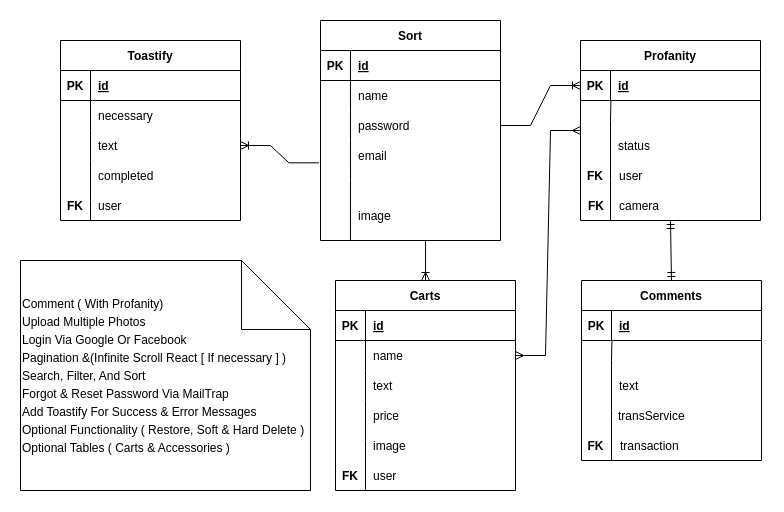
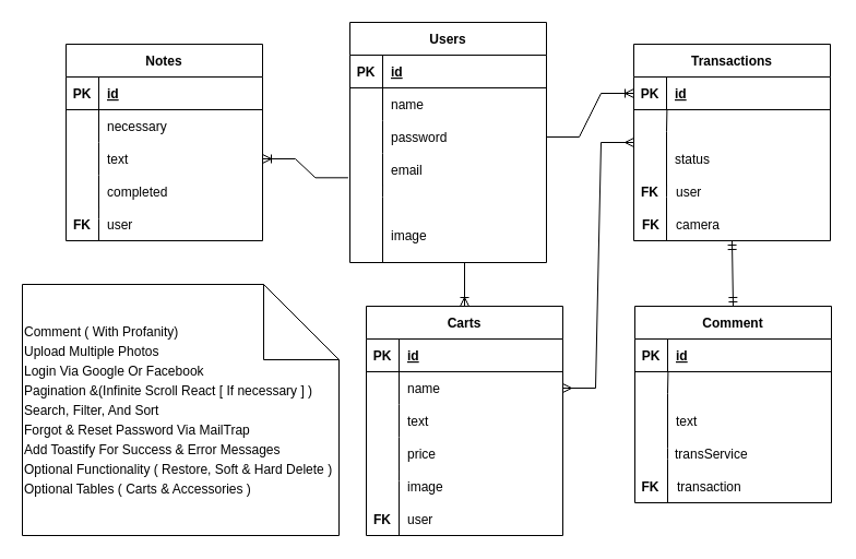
  <mxCell id="0" />
  <mxCell id="1" parent="0" />
- <mxCell id="2" value="Sort" style="shape=table;startSize=30;container=1;collapsible=1;childLayout=tableLayout;fixedRows=1;rowLines=0;fontStyle=1;align=center;resizeLast=1;" parent="1" vertex="1"><mxGeometry x="320" y="20" width="180" height="220" as="geometry" /></mxCell>
+ <mxCell id="2" value="Users" style="shape=table;startSize=30;container=1;collapsible=1;childLayout=tableLayout;fixedRows=1;rowLines=0;fontStyle=1;align=center;resizeLast=1;" parent="1" vertex="1"><mxGeometry x="320" y="20" width="180" height="220" as="geometry" /></mxCell>
  <mxCell id="3" value="" style="shape=tableRow;horizontal=0;startSize=0;swimlaneHead=0;swimlaneBody=0;fillColor=none;collapsible=0;dropTarget=0;points=[[0,0.5],[1,0.5]];portConstraint=eastwest;top=0;left=0;right=0;bottom=1;" parent="2" vertex="1"><mxGeometry y="30" width="180" height="30" as="geometry" /></mxCell>
  <mxCell id="4" value="PK" style="shape=partialRectangle;connectable=0;fillColor=none;top=0;left=0;bottom=0;right=0;fontStyle=1;overflow=hidden;" parent="3" vertex="1"><mxGeometry width="30" height="30" as="geometry"><mxRectangle width="30" height="30" as="alternateBounds" /></mxGeometry></mxCell>
  <mxCell id="5" value="id" style="shape=partialRectangle;connectable=0;fillColor=none;top=0;left=0;bottom=0;right=0;align=left;spacingLeft=6;fontStyle=5;overflow=hidden;" parent="3" vertex="1"><mxGeometry x="30" width="150" height="30" as="geometry"><mxRectangle width="150" height="30" as="alternateBounds" /></mxGeometry></mxCell>
  <mxCell id="6" value="" style="shape=tableRow;horizontal=0;startSize=0;swimlaneHead=0;swimlaneBody=0;fillColor=none;collapsible=0;dropTarget=0;points=[[0,0.5],[1,0.5]];portConstraint=eastwest;top=0;left=0;right=0;bottom=0;" parent="2" vertex="1"><mxGeometry y="60" width="180" height="30" as="geometry" /></mxCell>
  <mxCell id="7" value="" style="shape=partialRectangle;connectable=0;fillColor=none;top=0;left=0;bottom=0;right=0;editable=1;overflow=hidden;" parent="6" vertex="1"><mxGeometry width="30" height="30" as="geometry"><mxRectangle width="30" height="30" as="alternateBounds" /></mxGeometry></mxCell>
  <mxCell id="8" value="name" style="shape=partialRectangle;connectable=0;fillColor=none;top=0;left=0;bottom=0;right=0;align=left;spacingLeft=6;overflow=hidden;" parent="6" vertex="1"><mxGeometry x="30" width="150" height="30" as="geometry"><mxRectangle width="150" height="30" as="alternateBounds" /></mxGeometry></mxCell>
  <mxCell id="9" value="" style="shape=tableRow;horizontal=0;startSize=0;swimlaneHead=0;swimlaneBody=0;fillColor=none;collapsible=0;dropTarget=0;points=[[0,0.5],[1,0.5]];portConstraint=eastwest;top=0;left=0;right=0;bottom=0;" parent="2" vertex="1"><mxGeometry y="90" width="180" height="30" as="geometry" /></mxCell>
  <mxCell id="10" value="" style="shape=partialRectangle;connectable=0;fillColor=none;top=0;left=0;bottom=0;right=0;editable=1;overflow=hidden;" parent="9" vertex="1"><mxGeometry width="30" height="30" as="geometry"><mxRectangle width="30" height="30" as="alternateBounds" /></mxGeometry></mxCell>
  <mxCell id="11" value="password" style="shape=partialRectangle;connectable=0;fillColor=none;top=0;left=0;bottom=0;right=0;align=left;spacingLeft=6;overflow=hidden;" parent="9" vertex="1"><mxGeometry x="30" width="150" height="30" as="geometry"><mxRectangle width="150" height="30" as="alternateBounds" /></mxGeometry></mxCell>
  <mxCell id="12" value="" style="shape=tableRow;horizontal=0;startSize=0;swimlaneHead=0;swimlaneBody=0;fillColor=none;collapsible=0;dropTarget=0;points=[[0,0.5],[1,0.5]];portConstraint=eastwest;top=0;left=0;right=0;bottom=0;" parent="2" vertex="1"><mxGeometry y="120" width="180" height="30" as="geometry" /></mxCell>
  <mxCell id="13" value="" style="shape=partialRectangle;connectable=0;fillColor=none;top=0;left=0;bottom=0;right=0;editable=1;overflow=hidden;" parent="12" vertex="1"><mxGeometry width="30" height="30" as="geometry"><mxRectangle width="30" height="30" as="alternateBounds" /></mxGeometry></mxCell>
  <mxCell id="14" value="email" style="shape=partialRectangle;connectable=0;fillColor=none;top=0;left=0;bottom=0;right=0;align=left;spacingLeft=6;overflow=hidden;" parent="12" vertex="1"><mxGeometry x="30" width="150" height="30" as="geometry"><mxRectangle width="150" height="30" as="alternateBounds" /></mxGeometry></mxCell>
  <mxCell id="15" value="" style="endArrow=none;html=1;rounded=0;exitX=0.167;exitY=0.96;exitDx=0;exitDy=0;exitPerimeter=0;" parent="1" source="12" edge="1"><mxGeometry relative="1" as="geometry"><mxPoint x="290" y="200" as="sourcePoint" /><mxPoint x="350" y="240" as="targetPoint" /><Array as="points"><mxPoint x="350" y="180" /></Array></mxGeometry></mxCell>
  <mxCell id="16" value="Carts" style="shape=table;startSize=30;container=1;collapsible=1;childLayout=tableLayout;fixedRows=1;rowLines=0;fontStyle=1;align=center;resizeLast=1;" parent="1" vertex="1"><mxGeometry x="335" y="280" width="180" height="210" as="geometry" /></mxCell>
  <mxCell id="17" value="" style="shape=tableRow;horizontal=0;startSize=0;swimlaneHead=0;swimlaneBody=0;fillColor=none;collapsible=0;dropTarget=0;points=[[0,0.5],[1,0.5]];portConstraint=eastwest;top=0;left=0;right=0;bottom=1;" parent="16" vertex="1"><mxGeometry y="30" width="180" height="30" as="geometry" /></mxCell>
  <mxCell id="18" value="PK" style="shape=partialRectangle;connectable=0;fillColor=none;top=0;left=0;bottom=0;right=0;fontStyle=1;overflow=hidden;" parent="17" vertex="1"><mxGeometry width="30" height="30" as="geometry"><mxRectangle width="30" height="30" as="alternateBounds" /></mxGeometry></mxCell>
  <mxCell id="19" value="id" style="shape=partialRectangle;connectable=0;fillColor=none;top=0;left=0;bottom=0;right=0;align=left;spacingLeft=6;fontStyle=5;overflow=hidden;" parent="17" vertex="1"><mxGeometry x="30" width="150" height="30" as="geometry"><mxRectangle width="150" height="30" as="alternateBounds" /></mxGeometry></mxCell>
  <mxCell id="20" value="" style="shape=tableRow;horizontal=0;startSize=0;swimlaneHead=0;swimlaneBody=0;fillColor=none;collapsible=0;dropTarget=0;points=[[0,0.5],[1,0.5]];portConstraint=eastwest;top=0;left=0;right=0;bottom=0;" parent="16" vertex="1"><mxGeometry y="60" width="180" height="30" as="geometry" /></mxCell>
  <mxCell id="21" value="" style="shape=partialRectangle;connectable=0;fillColor=none;top=0;left=0;bottom=0;right=0;editable=1;overflow=hidden;" parent="20" vertex="1"><mxGeometry width="30" height="30" as="geometry"><mxRectangle width="30" height="30" as="alternateBounds" /></mxGeometry></mxCell>
  <mxCell id="22" value="name" style="shape=partialRectangle;connectable=0;fillColor=none;top=0;left=0;bottom=0;right=0;align=left;spacingLeft=6;overflow=hidden;" parent="20" vertex="1"><mxGeometry x="30" width="150" height="30" as="geometry"><mxRectangle width="150" height="30" as="alternateBounds" /></mxGeometry></mxCell>
  <mxCell id="23" value="" style="shape=tableRow;horizontal=0;startSize=0;swimlaneHead=0;swimlaneBody=0;fillColor=none;collapsible=0;dropTarget=0;points=[[0,0.5],[1,0.5]];portConstraint=eastwest;top=0;left=0;right=0;bottom=0;" parent="16" vertex="1"><mxGeometry y="90" width="180" height="30" as="geometry" /></mxCell>
  <mxCell id="24" value="" style="shape=partialRectangle;connectable=0;fillColor=none;top=0;left=0;bottom=0;right=0;editable=1;overflow=hidden;" parent="23" vertex="1"><mxGeometry width="30" height="30" as="geometry"><mxRectangle width="30" height="30" as="alternateBounds" /></mxGeometry></mxCell>
  <mxCell id="25" value="text" style="shape=partialRectangle;connectable=0;fillColor=none;top=0;left=0;bottom=0;right=0;align=left;spacingLeft=6;overflow=hidden;" parent="23" vertex="1"><mxGeometry x="30" width="150" height="30" as="geometry"><mxRectangle width="150" height="30" as="alternateBounds" /></mxGeometry></mxCell>
  <mxCell id="26" value="" style="shape=tableRow;horizontal=0;startSize=0;swimlaneHead=0;swimlaneBody=0;fillColor=none;collapsible=0;dropTarget=0;points=[[0,0.5],[1,0.5]];portConstraint=eastwest;top=0;left=0;right=0;bottom=0;" parent="16" vertex="1"><mxGeometry y="120" width="180" height="30" as="geometry" /></mxCell>
  <mxCell id="27" value="" style="shape=partialRectangle;connectable=0;fillColor=none;top=0;left=0;bottom=0;right=0;editable=1;overflow=hidden;" parent="26" vertex="1"><mxGeometry width="30" height="30" as="geometry"><mxRectangle width="30" height="30" as="alternateBounds" /></mxGeometry></mxCell>
  <mxCell id="28" value="price" style="shape=partialRectangle;connectable=0;fillColor=none;top=0;left=0;bottom=0;right=0;align=left;spacingLeft=6;overflow=hidden;" parent="26" vertex="1"><mxGeometry x="30" width="150" height="30" as="geometry"><mxRectangle width="150" height="30" as="alternateBounds" /></mxGeometry></mxCell>
  <mxCell id="29" value="" style="endArrow=none;html=1;rounded=0;exitX=0.167;exitY=0.96;exitDx=0;exitDy=0;exitPerimeter=0;" parent="1" source="26" edge="1"><mxGeometry relative="1" as="geometry"><mxPoint x="305" y="460" as="sourcePoint" /><mxPoint x="365" y="490" as="targetPoint" /><Array as="points"><mxPoint x="365" y="440" /></Array></mxGeometry></mxCell>
  <mxCell id="30" value="user" style="shape=partialRectangle;connectable=0;fillColor=none;top=0;left=0;bottom=0;right=0;align=left;spacingLeft=6;overflow=hidden;fontStyle=0" parent="1" vertex="1"><mxGeometry x="365" y="460" width="150" height="30" as="geometry"><mxRectangle width="150" height="30" as="alternateBounds" /></mxGeometry></mxCell>
  <mxCell id="31" value="image" style="shape=partialRectangle;connectable=0;fillColor=none;top=0;left=0;bottom=0;right=0;align=left;spacingLeft=6;overflow=hidden;" parent="1" vertex="1"><mxGeometry x="365" y="430" width="150" height="30" as="geometry"><mxRectangle width="150" height="30" as="alternateBounds" /></mxGeometry></mxCell>
- <mxCell id="32" value="Profanity" style="shape=table;startSize=30;container=1;collapsible=1;childLayout=tableLayout;fixedRows=1;rowLines=0;fontStyle=1;align=center;resizeLast=1;" parent="1" vertex="1"><mxGeometry x="580" y="40" width="180" height="180" as="geometry" /></mxCell>
+ <mxCell id="32" value="Transactions" style="shape=table;startSize=30;container=1;collapsible=1;childLayout=tableLayout;fixedRows=1;rowLines=0;fontStyle=1;align=center;resizeLast=1;" parent="1" vertex="1"><mxGeometry x="580" y="40" width="180" height="180" as="geometry" /></mxCell>
  <mxCell id="33" value="" style="shape=tableRow;horizontal=0;startSize=0;swimlaneHead=0;swimlaneBody=0;fillColor=none;collapsible=0;dropTarget=0;points=[[0,0.5],[1,0.5]];portConstraint=eastwest;top=0;left=0;right=0;bottom=1;" parent="32" vertex="1"><mxGeometry y="30" width="180" height="30" as="geometry" /></mxCell>
  <mxCell id="34" value="PK" style="shape=partialRectangle;connectable=0;fillColor=none;top=0;left=0;bottom=0;right=0;fontStyle=1;overflow=hidden;" parent="33" vertex="1"><mxGeometry width="30" height="30" as="geometry"><mxRectangle width="30" height="30" as="alternateBounds" /></mxGeometry></mxCell>
  <mxCell id="35" value="id" style="shape=partialRectangle;connectable=0;fillColor=none;top=0;left=0;bottom=0;right=0;align=left;spacingLeft=6;fontStyle=5;overflow=hidden;" parent="33" vertex="1"><mxGeometry x="30" width="150" height="30" as="geometry"><mxRectangle width="150" height="30" as="alternateBounds" /></mxGeometry></mxCell>
  <mxCell id="36" value="" style="endArrow=none;html=1;rounded=0;exitX=0.169;exitY=1.002;exitDx=0;exitDy=0;exitPerimeter=0;" parent="1" source="33" edge="1"><mxGeometry relative="1" as="geometry"><mxPoint x="615" y="109" as="sourcePoint" /><mxPoint x="610" y="170" as="targetPoint" /><Array as="points"><mxPoint x="610" y="120" /></Array></mxGeometry></mxCell>
  <mxCell id="37" value="status" style="shape=partialRectangle;connectable=0;fillColor=none;top=0;left=0;bottom=0;right=0;align=left;spacingLeft=6;fontStyle=0;overflow=hidden;" parent="1" vertex="1"><mxGeometry x="610" y="130" width="150" height="30" as="geometry"><mxRectangle width="150" height="30" as="alternateBounds" /></mxGeometry></mxCell>
  <mxCell id="38" value="FK" style="shape=partialRectangle;connectable=0;fillColor=none;top=0;left=0;bottom=0;right=0;fontStyle=1;overflow=hidden;" parent="1" vertex="1"><mxGeometry x="335" y="460" width="30" height="30" as="geometry"><mxRectangle width="30" height="30" as="alternateBounds" /></mxGeometry></mxCell>
  <mxCell id="39" value="" style="endArrow=none;html=1;rounded=0;exitX=0.167;exitY=0.96;exitDx=0;exitDy=0;exitPerimeter=0;" parent="1" edge="1"><mxGeometry relative="1" as="geometry"><mxPoint x="610.06" y="168.8" as="sourcePoint" /><mxPoint x="610" y="220" as="targetPoint" /><Array as="points"><mxPoint x="610" y="180" /></Array></mxGeometry></mxCell>
  <mxCell id="40" value="user" style="shape=partialRectangle;connectable=0;fillColor=none;top=0;left=0;bottom=0;right=0;align=left;spacingLeft=6;fontStyle=0;overflow=hidden;" parent="1" vertex="1"><mxGeometry x="611" y="160" width="150" height="30" as="geometry"><mxRectangle width="150" height="30" as="alternateBounds" /></mxGeometry></mxCell>
  <mxCell id="41" value="FK" style="shape=partialRectangle;connectable=0;fillColor=none;top=0;left=0;bottom=0;right=0;fontStyle=1;overflow=hidden;" parent="1" vertex="1"><mxGeometry x="580" y="160" width="30" height="30" as="geometry"><mxRectangle width="30" height="30" as="alternateBounds" /></mxGeometry></mxCell>
  <mxCell id="42" value="" style="edgeStyle=entityRelationEdgeStyle;fontSize=12;html=1;endArrow=ERoneToMany;rounded=0;" parent="1" source="9" target="33" edge="1"><mxGeometry width="100" height="100" relative="1" as="geometry"><mxPoint x="765" y="125" as="sourcePoint" /><mxPoint x="590" y="260" as="targetPoint" /></mxGeometry></mxCell>
  <mxCell id="43" value="" style="edgeStyle=entityRelationEdgeStyle;fontSize=12;html=1;endArrow=ERmany;startArrow=ERmany;rounded=0;entryX=0;entryY=0.5;entryDx=0;entryDy=0;" parent="1" source="20" target="32" edge="1"><mxGeometry width="100" height="100" relative="1" as="geometry"><mxPoint x="755" y="300" as="sourcePoint" /><mxPoint x="795" y="300" as="targetPoint" /></mxGeometry></mxCell>
  <mxCell id="44" value="image" style="shape=partialRectangle;connectable=0;fillColor=none;top=0;left=0;bottom=0;right=0;align=left;spacingLeft=6;overflow=hidden;" parent="1" vertex="1"><mxGeometry x="350" y="200" width="150" height="30" as="geometry"><mxRectangle width="150" height="30" as="alternateBounds" /></mxGeometry></mxCell>
  <mxCell id="45" value="camera" style="shape=partialRectangle;connectable=0;fillColor=none;top=0;left=0;bottom=0;right=0;align=left;spacingLeft=6;fontStyle=0;overflow=hidden;" parent="1" vertex="1"><mxGeometry x="611" y="190" width="150" height="30" as="geometry"><mxRectangle width="150" height="30" as="alternateBounds" /></mxGeometry></mxCell>
  <mxCell id="46" value="FK" style="shape=partialRectangle;connectable=0;fillColor=none;top=0;left=0;bottom=0;right=0;fontStyle=1;overflow=hidden;" parent="1" vertex="1"><mxGeometry x="581" y="190" width="30" height="30" as="geometry"><mxRectangle width="30" height="30" as="alternateBounds" /></mxGeometry></mxCell>
- <mxCell id="47" value="Toastify" style="shape=table;startSize=30;container=1;collapsible=1;childLayout=tableLayout;fixedRows=1;rowLines=0;fontStyle=1;align=center;resizeLast=1;" parent="1" vertex="1"><mxGeometry x="60" y="40" width="180" height="180" as="geometry" /></mxCell>
+ <mxCell id="47" value="Notes" style="shape=table;startSize=30;container=1;collapsible=1;childLayout=tableLayout;fixedRows=1;rowLines=0;fontStyle=1;align=center;resizeLast=1;" parent="1" vertex="1"><mxGeometry x="60" y="40" width="180" height="180" as="geometry" /></mxCell>
  <mxCell id="48" value="" style="shape=tableRow;horizontal=0;startSize=0;swimlaneHead=0;swimlaneBody=0;fillColor=none;collapsible=0;dropTarget=0;points=[[0,0.5],[1,0.5]];portConstraint=eastwest;top=0;left=0;right=0;bottom=1;" parent="47" vertex="1"><mxGeometry y="30" width="180" height="30" as="geometry" /></mxCell>
  <mxCell id="49" value="PK" style="shape=partialRectangle;connectable=0;fillColor=none;top=0;left=0;bottom=0;right=0;fontStyle=1;overflow=hidden;" parent="48" vertex="1"><mxGeometry width="30" height="30" as="geometry"><mxRectangle width="30" height="30" as="alternateBounds" /></mxGeometry></mxCell>
  <mxCell id="50" value="id" style="shape=partialRectangle;connectable=0;fillColor=none;top=0;left=0;bottom=0;right=0;align=left;spacingLeft=6;fontStyle=5;overflow=hidden;" parent="48" vertex="1"><mxGeometry x="30" width="150" height="30" as="geometry"><mxRectangle width="150" height="30" as="alternateBounds" /></mxGeometry></mxCell>
  <mxCell id="51" value="" style="shape=tableRow;horizontal=0;startSize=0;swimlaneHead=0;swimlaneBody=0;fillColor=none;collapsible=0;dropTarget=0;points=[[0,0.5],[1,0.5]];portConstraint=eastwest;top=0;left=0;right=0;bottom=0;" parent="47" vertex="1"><mxGeometry y="60" width="180" height="30" as="geometry" /></mxCell>
  <mxCell id="52" value="" style="shape=partialRectangle;connectable=0;fillColor=none;top=0;left=0;bottom=0;right=0;editable=1;overflow=hidden;" parent="51" vertex="1"><mxGeometry width="30" height="30" as="geometry"><mxRectangle width="30" height="30" as="alternateBounds" /></mxGeometry></mxCell>
  <mxCell id="53" value="necessary" style="shape=partialRectangle;connectable=0;fillColor=none;top=0;left=0;bottom=0;right=0;align=left;spacingLeft=6;overflow=hidden;" parent="51" vertex="1"><mxGeometry x="30" width="150" height="30" as="geometry"><mxRectangle width="150" height="30" as="alternateBounds" /></mxGeometry></mxCell>
  <mxCell id="54" value="" style="shape=tableRow;horizontal=0;startSize=0;swimlaneHead=0;swimlaneBody=0;fillColor=none;collapsible=0;dropTarget=0;points=[[0,0.5],[1,0.5]];portConstraint=eastwest;top=0;left=0;right=0;bottom=0;" parent="47" vertex="1"><mxGeometry y="90" width="180" height="30" as="geometry" /></mxCell>
  <mxCell id="55" value="" style="shape=partialRectangle;connectable=0;fillColor=none;top=0;left=0;bottom=0;right=0;editable=1;overflow=hidden;" parent="54" vertex="1"><mxGeometry width="30" height="30" as="geometry"><mxRectangle width="30" height="30" as="alternateBounds" /></mxGeometry></mxCell>
  <mxCell id="56" value="text" style="shape=partialRectangle;connectable=0;fillColor=none;top=0;left=0;bottom=0;right=0;align=left;spacingLeft=6;overflow=hidden;" parent="54" vertex="1"><mxGeometry x="30" width="150" height="30" as="geometry"><mxRectangle width="150" height="30" as="alternateBounds" /></mxGeometry></mxCell>
  <mxCell id="57" value="" style="shape=tableRow;horizontal=0;startSize=0;swimlaneHead=0;swimlaneBody=0;fillColor=none;collapsible=0;dropTarget=0;points=[[0,0.5],[1,0.5]];portConstraint=eastwest;top=0;left=0;right=0;bottom=0;" parent="47" vertex="1"><mxGeometry y="120" width="180" height="30" as="geometry" /></mxCell>
  <mxCell id="58" value="" style="shape=partialRectangle;connectable=0;fillColor=none;top=0;left=0;bottom=0;right=0;editable=1;overflow=hidden;" parent="57" vertex="1"><mxGeometry width="30" height="30" as="geometry"><mxRectangle width="30" height="30" as="alternateBounds" /></mxGeometry></mxCell>
  <mxCell id="59" value="completed" style="shape=partialRectangle;connectable=0;fillColor=none;top=0;left=0;bottom=0;right=0;align=left;spacingLeft=6;overflow=hidden;" parent="57" vertex="1"><mxGeometry x="30" width="150" height="30" as="geometry"><mxRectangle width="150" height="30" as="alternateBounds" /></mxGeometry></mxCell>
  <mxCell id="60" value="" style="endArrow=none;html=1;rounded=0;exitX=0.167;exitY=0.96;exitDx=0;exitDy=0;exitPerimeter=0;" parent="1" source="57" edge="1"><mxGeometry relative="1" as="geometry"><mxPoint x="30" y="220" as="sourcePoint" /><mxPoint x="90" y="220" as="targetPoint" /><Array as="points"><mxPoint x="90" y="200" /></Array></mxGeometry></mxCell>
  <mxCell id="61" value="user" style="shape=partialRectangle;connectable=0;fillColor=none;top=0;left=0;bottom=0;right=0;align=left;spacingLeft=6;overflow=hidden;" parent="1" vertex="1"><mxGeometry x="90" y="190" width="150" height="30" as="geometry"><mxRectangle width="150" height="30" as="alternateBounds" /></mxGeometry></mxCell>
  <mxCell id="62" value="" style="fontSize=12;html=1;endArrow=ERoneToMany;rounded=0;entryX=0.5;entryY=0;entryDx=0;entryDy=0;" parent="1" target="16" edge="1"><mxGeometry width="100" height="100" relative="1" as="geometry"><mxPoint x="425" y="240" as="sourcePoint" /><mxPoint x="310" y="320" as="targetPoint" /></mxGeometry></mxCell>
  <mxCell id="63" value="FK" style="shape=partialRectangle;connectable=0;fillColor=none;top=0;left=0;bottom=0;right=0;fontStyle=1;overflow=hidden;" parent="1" vertex="1"><mxGeometry x="60" y="190" width="30" height="30" as="geometry"><mxRectangle width="30" height="30" as="alternateBounds" /></mxGeometry></mxCell>
  <mxCell id="64" value="" style="fontSize=12;html=1;endArrow=ERoneToMany;rounded=0;exitX=-0.009;exitY=0.744;exitDx=0;exitDy=0;entryX=1;entryY=0.5;entryDx=0;entryDy=0;exitPerimeter=0;edgeStyle=entityRelationEdgeStyle;" parent="1" source="12" target="54" edge="1"><mxGeometry width="100" height="100" relative="1" as="geometry"><mxPoint x="420" y="250" as="sourcePoint" /><mxPoint x="420" y="290" as="targetPoint" /></mxGeometry></mxCell>
- <mxCell id="65" value="Comments" style="shape=table;startSize=30;container=1;collapsible=1;childLayout=tableLayout;fixedRows=1;rowLines=0;fontStyle=1;align=center;resizeLast=1;" parent="1" vertex="1"><mxGeometry x="581" y="280" width="180" height="180" as="geometry" /></mxCell>
+ <mxCell id="65" value="Comment" style="shape=table;startSize=30;container=1;collapsible=1;childLayout=tableLayout;fixedRows=1;rowLines=0;fontStyle=1;align=center;resizeLast=1;" parent="1" vertex="1"><mxGeometry x="581" y="280" width="180" height="180" as="geometry" /></mxCell>
  <mxCell id="66" value="" style="shape=tableRow;horizontal=0;startSize=0;swimlaneHead=0;swimlaneBody=0;fillColor=none;collapsible=0;dropTarget=0;points=[[0,0.5],[1,0.5]];portConstraint=eastwest;top=0;left=0;right=0;bottom=1;" parent="65" vertex="1"><mxGeometry y="30" width="180" height="30" as="geometry" /></mxCell>
  <mxCell id="67" value="PK" style="shape=partialRectangle;connectable=0;fillColor=none;top=0;left=0;bottom=0;right=0;fontStyle=1;overflow=hidden;" parent="66" vertex="1"><mxGeometry width="30" height="30" as="geometry"><mxRectangle width="30" height="30" as="alternateBounds" /></mxGeometry></mxCell>
  <mxCell id="68" value="id" style="shape=partialRectangle;connectable=0;fillColor=none;top=0;left=0;bottom=0;right=0;align=left;spacingLeft=6;fontStyle=5;overflow=hidden;" parent="66" vertex="1"><mxGeometry x="30" width="150" height="30" as="geometry"><mxRectangle width="150" height="30" as="alternateBounds" /></mxGeometry></mxCell>
  <mxCell id="69" value="" style="endArrow=none;html=1;rounded=0;exitX=0.169;exitY=1.002;exitDx=0;exitDy=0;exitPerimeter=0;" parent="1" source="66" edge="1"><mxGeometry relative="1" as="geometry"><mxPoint x="616" y="349" as="sourcePoint" /><mxPoint x="611" y="410" as="targetPoint" /><Array as="points"><mxPoint x="611" y="360" /></Array></mxGeometry></mxCell>
  <mxCell id="70" value="text" style="shape=partialRectangle;connectable=0;fillColor=none;top=0;left=0;bottom=0;right=0;align=left;spacingLeft=6;fontStyle=0;overflow=hidden;" parent="1" vertex="1"><mxGeometry x="611" y="370" width="150" height="30" as="geometry"><mxRectangle width="150" height="30" as="alternateBounds" /></mxGeometry></mxCell>
  <mxCell id="71" value="" style="endArrow=none;html=1;rounded=0;" parent="1" edge="1"><mxGeometry relative="1" as="geometry"><mxPoint x="611" y="410" as="sourcePoint" /><mxPoint x="611" y="460" as="targetPoint" /><Array as="points"><mxPoint x="611" y="420" /></Array></mxGeometry></mxCell>
  <mxCell id="72" value="transaction" style="shape=partialRectangle;connectable=0;fillColor=none;top=0;left=0;bottom=0;right=0;align=left;spacingLeft=6;fontStyle=0;overflow=hidden;" parent="1" vertex="1"><mxGeometry x="612" y="430" width="150" height="30" as="geometry"><mxRectangle width="150" height="30" as="alternateBounds" /></mxGeometry></mxCell>
  <mxCell id="73" value="FK" style="shape=partialRectangle;connectable=0;fillColor=none;top=0;left=0;bottom=0;right=0;fontStyle=1;overflow=hidden;" parent="1" vertex="1"><mxGeometry x="581" y="430" width="29" height="30" as="geometry"><mxRectangle width="30" height="30" as="alternateBounds" /></mxGeometry></mxCell>
  <mxCell id="74" value="" style="fontSize=12;html=1;endArrow=ERmandOne;startArrow=ERmandOne;rounded=0;exitX=0.5;exitY=0;exitDx=0;exitDy=0;" parent="1" source="65" edge="1"><mxGeometry width="100" height="100" relative="1" as="geometry"><mxPoint x="460" y="330" as="sourcePoint" /><mxPoint x="670" y="220" as="targetPoint" /></mxGeometry></mxCell>
  <mxCell id="75" value="&lt;div style=&quot;text-align: justify; line-height: 150%;&quot;&gt;&lt;span style=&quot;background-color: initial;&quot;&gt;&lt;font style=&quot;font-size: 12px;&quot;&gt;Comment ( With Profanity)&lt;/font&gt;&lt;/span&gt;&lt;/div&gt;&lt;div style=&quot;text-align: justify; line-height: 150%;&quot;&gt;&lt;span style=&quot;background-color: initial;&quot;&gt;&lt;font style=&quot;font-size: 12px;&quot;&gt;Upload Multiple Photos&lt;/font&gt;&lt;/span&gt;&lt;/div&gt;&lt;font style=&quot;font-size: 12px;&quot;&gt;&lt;span style=&quot;background-color: initial;&quot;&gt;&lt;div style=&quot;text-align: justify; line-height: 150%;&quot;&gt;&lt;span style=&quot;background-color: initial;&quot;&gt;Login Via Google Or Facebook&lt;/span&gt;&lt;/div&gt;&lt;/span&gt;&lt;span style=&quot;background-color: initial;&quot;&gt;&lt;div style=&quot;text-align: justify; line-height: 150%;&quot;&gt;&lt;span style=&quot;background-color: initial;&quot;&gt;Pagination &amp;amp;(Infinite Scroll React [ If necessary ] )&lt;/span&gt;&lt;/div&gt;&lt;/span&gt;&lt;span style=&quot;background-color: initial;&quot;&gt;&lt;div style=&quot;text-align: justify; line-height: 150%;&quot;&gt;&lt;span style=&quot;background-color: initial;&quot;&gt;Search, Filter, And Sort&lt;/span&gt;&lt;/div&gt;&lt;/span&gt;&lt;span style=&quot;background-color: initial;&quot;&gt;&lt;div style=&quot;text-align: justify; line-height: 150%;&quot;&gt;&lt;span style=&quot;background-color: initial;&quot;&gt;Forgot &amp;amp; Reset Password Via MailTrap&lt;/span&gt;&lt;br&gt;&lt;/div&gt;&lt;/span&gt;&lt;span style=&quot;background-color: initial;&quot;&gt;&lt;div style=&quot;text-align: justify; line-height: 150%;&quot;&gt;&lt;span style=&quot;background-color: initial;&quot;&gt;Add Toastify For Success &amp;amp; Error Messages&lt;/span&gt;&lt;/div&gt;&lt;/span&gt;&lt;span style=&quot;background-color: initial;&quot;&gt;&lt;div style=&quot;text-align: justify; line-height: 150%;&quot;&gt;&lt;span style=&quot;background-color: initial;&quot;&gt;Optional Functionality ( Restore, Soft &amp;amp; Hard Delete )&lt;/span&gt;&lt;/div&gt;&lt;div style=&quot;text-align: justify; line-height: 150%;&quot;&gt;&lt;div style=&quot;border-color: var(--border-color); text-align: justify; line-height: 18px;&quot;&gt;&lt;div&gt;&lt;/div&gt;&lt;span style=&quot;border-color: var(--border-color); background-color: initial;&quot;&gt;Optional Tables ( Carts &amp;amp; Accessories )&lt;/span&gt;&lt;/div&gt;&lt;span style=&quot;border-color: var(--border-color); text-align: left; background-color: initial;&quot;&gt;&lt;/span&gt;&lt;span style=&quot;border-color: var(--border-color); text-align: left; background-color: initial;&quot;&gt;&lt;/span&gt;&lt;/div&gt;&lt;/span&gt;&lt;/font&gt;" style="shape=note;size=69;whiteSpace=wrap;html=1;align=left;" parent="1" vertex="1"><mxGeometry x="20" y="260" width="290" height="230" as="geometry" /></mxCell>
  <mxCell id="76" value="transService" style="shape=partialRectangle;connectable=0;fillColor=none;top=0;left=0;bottom=0;right=0;align=left;spacingLeft=6;fontStyle=0;overflow=hidden;" vertex="1" parent="1"><mxGeometry x="610" y="400" width="150" height="30" as="geometry"><mxRectangle width="150" height="30" as="alternateBounds" /></mxGeometry></mxCell>
